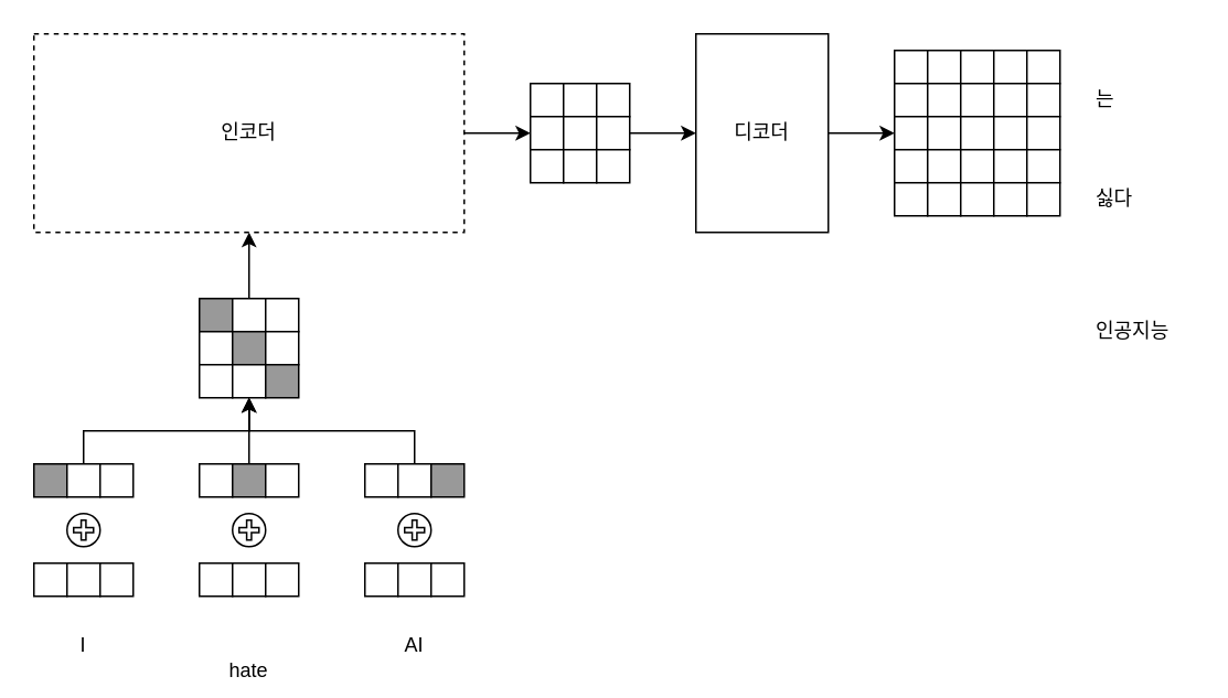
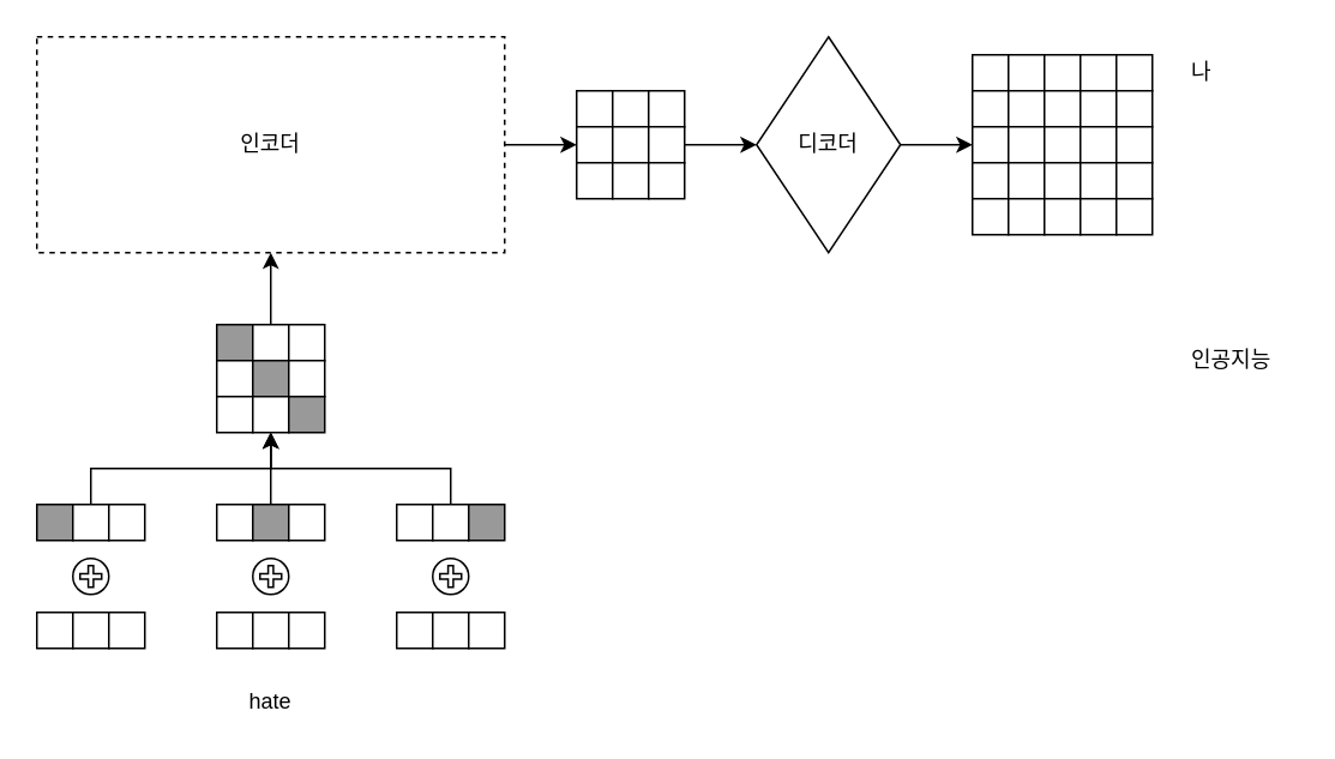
  <mxCell id="0" />
  <mxCell id="1" parent="0" />
  <mxCell id="2" style="edgeStyle=orthogonalEdgeStyle;rounded=0;orthogonalLoop=1;jettySize=auto;html=1;exitX=1;exitY=0.5;exitDx=0;exitDy=0;entryX=0;entryY=0.5;entryDx=0;entryDy=0;fontColor=#B3B3B3;" parent="1" source="3" target="19" edge="1"><mxGeometry relative="1" as="geometry" /></mxCell>
  <mxCell id="3" value="인코더" style="rounded=0;whiteSpace=wrap;html=1;align=center;verticalAlign=middle;dashed=1;" parent="1" vertex="1"><mxGeometry x="20" y="20" width="260" height="120" as="geometry" /></mxCell>
  <mxCell id="4" style="edgeStyle=orthogonalEdgeStyle;rounded=0;orthogonalLoop=1;jettySize=auto;html=1;exitX=1;exitY=0.5;exitDx=0;exitDy=0;entryX=0;entryY=0.5;entryDx=0;entryDy=0;" parent="1" source="5" target="31" edge="1"><mxGeometry relative="1" as="geometry"><mxPoint x="710" y="170" as="targetPoint" /></mxGeometry></mxCell>
- <mxCell id="5" value="디코더" style="rounded=0;whiteSpace=wrap;html=1;" parent="1" vertex="1"><mxGeometry x="420" y="20" width="80" height="120" as="geometry" /></mxCell>
+ <mxCell id="5" value="디코더" style="rhombus;whiteSpace=wrap;html=1;" parent="1" vertex="1"><mxGeometry x="420" y="20" width="80" height="120" as="geometry" /></mxCell>
  <mxCell id="6" style="edgeStyle=orthogonalEdgeStyle;rounded=0;orthogonalLoop=1;jettySize=auto;html=1;exitX=1;exitY=0.5;exitDx=0;exitDy=0;entryX=0;entryY=0.5;entryDx=0;entryDy=0;" parent="1" source="21" target="5" edge="1"><mxGeometry relative="1" as="geometry"><mxPoint x="550" y="170" as="sourcePoint" /></mxGeometry></mxCell>
  <mxCell id="7" value="" style="rounded=0;whiteSpace=wrap;html=1;" parent="1" vertex="1"><mxGeometry x="320" y="50" width="20" height="20" as="geometry" /></mxCell>
  <mxCell id="8" value="" style="rounded=0;whiteSpace=wrap;html=1;" parent="1" vertex="1"><mxGeometry x="340" y="50" width="20" height="20" as="geometry" /></mxCell>
  <mxCell id="9" value="" style="rounded=0;whiteSpace=wrap;html=1;" parent="1" vertex="1"><mxGeometry x="360" y="50" width="20" height="20" as="geometry" /></mxCell>
  <mxCell id="10" value="" style="rounded=0;whiteSpace=wrap;html=1;" parent="1" vertex="1"><mxGeometry x="20" y="340" width="20" height="20" as="geometry" /></mxCell>
  <mxCell id="11" value="" style="rounded=0;whiteSpace=wrap;html=1;" parent="1" vertex="1"><mxGeometry x="40" y="340" width="20" height="20" as="geometry" /></mxCell>
  <mxCell id="12" value="" style="rounded=0;whiteSpace=wrap;html=1;" parent="1" vertex="1"><mxGeometry x="60" y="340" width="20" height="20" as="geometry" /></mxCell>
  <mxCell id="13" value="" style="rounded=0;whiteSpace=wrap;html=1;" parent="1" vertex="1"><mxGeometry x="120" y="340" width="20" height="20" as="geometry" /></mxCell>
  <mxCell id="14" value="" style="rounded=0;whiteSpace=wrap;html=1;" parent="1" vertex="1"><mxGeometry x="140" y="340" width="20" height="20" as="geometry" /></mxCell>
  <mxCell id="15" value="" style="rounded=0;whiteSpace=wrap;html=1;" parent="1" vertex="1"><mxGeometry x="160" y="340" width="20" height="20" as="geometry" /></mxCell>
- <mxCell id="16" value="I" style="text;html=1;strokeColor=none;fillColor=none;align=center;verticalAlign=middle;whiteSpace=wrap;rounded=0;" parent="1" vertex="1"><mxGeometry x="20" y="380" width="60" height="20" as="geometry" /></mxCell>
- <mxCell id="17" value="hate" style="text;html=1;strokeColor=none;fillColor=none;align=center;verticalAlign=middle;whiteSpace=wrap;rounded=0;" parent="1" vertex="1"><mxGeometry x="120" y="395" width="60" height="20" as="geometry" /></mxCell>
- <mxCell id="18" value="AI" style="text;html=1;strokeColor=none;fillColor=none;align=center;verticalAlign=middle;whiteSpace=wrap;rounded=0;" parent="1" vertex="1"><mxGeometry x="220" y="380" width="60" height="20" as="geometry" /></mxCell>
+ <mxCell id="17" value="hate" style="text;html=1;strokeColor=none;fillColor=none;align=center;verticalAlign=middle;whiteSpace=wrap;rounded=0;" parent="1" vertex="1"><mxGeometry x="120" y="380" width="60" height="20" as="geometry" /></mxCell>
  <mxCell id="19" value="" style="rounded=0;whiteSpace=wrap;html=1;" parent="1" vertex="1"><mxGeometry x="320" y="70" width="20" height="20" as="geometry" /></mxCell>
  <mxCell id="20" value="" style="rounded=0;whiteSpace=wrap;html=1;" parent="1" vertex="1"><mxGeometry x="340" y="70" width="20" height="20" as="geometry" /></mxCell>
  <mxCell id="21" value="" style="rounded=0;whiteSpace=wrap;html=1;" parent="1" vertex="1"><mxGeometry x="360" y="70" width="20" height="20" as="geometry" /></mxCell>
  <mxCell id="22" value="" style="rounded=0;whiteSpace=wrap;html=1;" parent="1" vertex="1"><mxGeometry x="320" y="90" width="20" height="20" as="geometry" /></mxCell>
  <mxCell id="23" value="" style="rounded=0;whiteSpace=wrap;html=1;" parent="1" vertex="1"><mxGeometry x="340" y="90" width="20" height="20" as="geometry" /></mxCell>
  <mxCell id="24" value="" style="rounded=0;whiteSpace=wrap;html=1;" parent="1" vertex="1"><mxGeometry x="360" y="90" width="20" height="20" as="geometry" /></mxCell>
  <mxCell id="25" value="" style="rounded=0;whiteSpace=wrap;html=1;" parent="1" vertex="1"><mxGeometry x="540" y="30" width="20" height="20" as="geometry" /></mxCell>
  <mxCell id="26" value="" style="rounded=0;whiteSpace=wrap;html=1;" parent="1" vertex="1"><mxGeometry x="560" y="30" width="20" height="20" as="geometry" /></mxCell>
  <mxCell id="27" value="" style="rounded=0;whiteSpace=wrap;html=1;" parent="1" vertex="1"><mxGeometry x="580" y="30" width="20" height="20" as="geometry" /></mxCell>
  <mxCell id="28" value="" style="rounded=0;whiteSpace=wrap;html=1;" parent="1" vertex="1"><mxGeometry x="540" y="50" width="20" height="20" as="geometry" /></mxCell>
  <mxCell id="29" value="" style="rounded=0;whiteSpace=wrap;html=1;" parent="1" vertex="1"><mxGeometry x="560" y="50" width="20" height="20" as="geometry" /></mxCell>
  <mxCell id="30" value="" style="rounded=0;whiteSpace=wrap;html=1;" parent="1" vertex="1"><mxGeometry x="580" y="50" width="20" height="20" as="geometry" /></mxCell>
  <mxCell id="31" value="" style="rounded=0;whiteSpace=wrap;html=1;" parent="1" vertex="1"><mxGeometry x="540" y="70" width="20" height="20" as="geometry" /></mxCell>
  <mxCell id="32" value="" style="rounded=0;whiteSpace=wrap;html=1;" parent="1" vertex="1"><mxGeometry x="560" y="70" width="20" height="20" as="geometry" /></mxCell>
  <mxCell id="33" value="" style="rounded=0;whiteSpace=wrap;html=1;" parent="1" vertex="1"><mxGeometry x="580" y="70" width="20" height="20" as="geometry" /></mxCell>
  <mxCell id="34" value="" style="rounded=0;whiteSpace=wrap;html=1;" parent="1" vertex="1"><mxGeometry x="540" y="90" width="20" height="20" as="geometry" /></mxCell>
  <mxCell id="35" value="" style="rounded=0;whiteSpace=wrap;html=1;" parent="1" vertex="1"><mxGeometry x="560" y="90" width="20" height="20" as="geometry" /></mxCell>
  <mxCell id="36" value="" style="rounded=0;whiteSpace=wrap;html=1;" parent="1" vertex="1"><mxGeometry x="580" y="90" width="20" height="20" as="geometry" /></mxCell>
- <mxCell id="38" value="는" style="text;html=1;strokeColor=none;fillColor=none;align=left;verticalAlign=middle;whiteSpace=wrap;rounded=0;" parent="1" vertex="1"><mxGeometry x="660" y="50" width="60" height="20" as="geometry" /></mxCell>
+ <mxCell id="37" value="나" style="text;html=1;strokeColor=none;fillColor=none;align=left;verticalAlign=middle;whiteSpace=wrap;rounded=0;" parent="1" vertex="1"><mxGeometry x="660" y="30" width="60" height="20" as="geometry" /></mxCell>
  <mxCell id="39" value="인공지능" style="text;html=1;strokeColor=none;fillColor=none;align=left;verticalAlign=middle;whiteSpace=wrap;rounded=0;" parent="1" vertex="1"><mxGeometry x="660" y="190" width="60" height="20" as="geometry" /></mxCell>
- <mxCell id="40" value="싫다" style="text;html=1;strokeColor=none;fillColor=none;align=left;verticalAlign=middle;whiteSpace=wrap;rounded=0;" parent="1" vertex="1"><mxGeometry x="660" y="110" width="60" height="20" as="geometry" /></mxCell>
  <mxCell id="41" value="" style="rounded=0;whiteSpace=wrap;html=1;" parent="1" vertex="1"><mxGeometry x="540" y="110" width="20" height="20" as="geometry" /></mxCell>
  <mxCell id="42" value="" style="rounded=0;whiteSpace=wrap;html=1;" parent="1" vertex="1"><mxGeometry x="560" y="110" width="20" height="20" as="geometry" /></mxCell>
  <mxCell id="43" value="" style="rounded=0;whiteSpace=wrap;html=1;" parent="1" vertex="1"><mxGeometry x="580" y="110" width="20" height="20" as="geometry" /></mxCell>
  <mxCell id="44" value="" style="rounded=0;whiteSpace=wrap;html=1;" parent="1" vertex="1"><mxGeometry x="220" y="340" width="20" height="20" as="geometry" /></mxCell>
  <mxCell id="45" value="" style="rounded=0;whiteSpace=wrap;html=1;" parent="1" vertex="1"><mxGeometry x="240" y="340" width="20" height="20" as="geometry" /></mxCell>
  <mxCell id="46" value="" style="rounded=0;whiteSpace=wrap;html=1;" parent="1" vertex="1"><mxGeometry x="260" y="340" width="20" height="20" as="geometry" /></mxCell>
  <mxCell id="47" value="" style="rounded=0;whiteSpace=wrap;html=1;labelBackgroundColor=none;fillColor=#999999;strokeColor=#000000;fontColor=#333333;" parent="1" vertex="1"><mxGeometry x="20" y="280" width="20" height="20" as="geometry" /></mxCell>
  <mxCell id="48" style="edgeStyle=orthogonalEdgeStyle;rounded=0;orthogonalLoop=1;jettySize=auto;html=1;exitX=0.5;exitY=0;exitDx=0;exitDy=0;entryX=0.5;entryY=1;entryDx=0;entryDy=0;fontColor=#B3B3B3;" parent="1" source="49" target="67" edge="1"><mxGeometry relative="1" as="geometry"><mxPoint x="150" y="260" as="targetPoint" /></mxGeometry></mxCell>
  <mxCell id="49" value="" style="rounded=0;whiteSpace=wrap;html=1;" parent="1" vertex="1"><mxGeometry x="40" y="280" width="20" height="20" as="geometry" /></mxCell>
  <mxCell id="50" value="" style="rounded=0;whiteSpace=wrap;html=1;" parent="1" vertex="1"><mxGeometry x="60" y="280" width="20" height="20" as="geometry" /></mxCell>
  <mxCell id="51" value="" style="rounded=0;whiteSpace=wrap;html=1;" parent="1" vertex="1"><mxGeometry x="120" y="280" width="20" height="20" as="geometry" /></mxCell>
  <mxCell id="52" style="edgeStyle=orthogonalEdgeStyle;rounded=0;orthogonalLoop=1;jettySize=auto;html=1;exitX=0.5;exitY=0;exitDx=0;exitDy=0;fontColor=#B3B3B3;entryX=0.5;entryY=1;entryDx=0;entryDy=0;" parent="1" source="53" target="67" edge="1"><mxGeometry relative="1" as="geometry"><mxPoint x="150" y="260" as="targetPoint" /></mxGeometry></mxCell>
  <mxCell id="53" value="" style="rounded=0;whiteSpace=wrap;html=1;fillColor=#999999;" parent="1" vertex="1"><mxGeometry x="140" y="280" width="20" height="20" as="geometry" /></mxCell>
  <mxCell id="54" value="" style="rounded=0;whiteSpace=wrap;html=1;" parent="1" vertex="1"><mxGeometry x="160" y="280" width="20" height="20" as="geometry" /></mxCell>
  <mxCell id="55" value="" style="rounded=0;whiteSpace=wrap;html=1;" parent="1" vertex="1"><mxGeometry x="220" y="280" width="20" height="20" as="geometry" /></mxCell>
  <mxCell id="56" style="edgeStyle=orthogonalEdgeStyle;rounded=0;orthogonalLoop=1;jettySize=auto;html=1;exitX=0.5;exitY=0;exitDx=0;exitDy=0;fontColor=#B3B3B3;entryX=0.5;entryY=1;entryDx=0;entryDy=0;" parent="1" source="57" target="67" edge="1"><mxGeometry relative="1" as="geometry"><mxPoint x="150" y="260" as="targetPoint" /></mxGeometry></mxCell>
  <mxCell id="57" value="" style="rounded=0;whiteSpace=wrap;html=1;" parent="1" vertex="1"><mxGeometry x="240" y="280" width="20" height="20" as="geometry" /></mxCell>
  <mxCell id="58" value="" style="rounded=0;whiteSpace=wrap;html=1;fillColor=#999999;" parent="1" vertex="1"><mxGeometry x="260" y="280" width="20" height="20" as="geometry" /></mxCell>
  <mxCell id="59" value="" style="rounded=0;whiteSpace=wrap;html=1;fillColor=#999999;" parent="1" vertex="1"><mxGeometry x="120" y="180" width="20" height="20" as="geometry" /></mxCell>
  <mxCell id="60" style="edgeStyle=orthogonalEdgeStyle;rounded=0;orthogonalLoop=1;jettySize=auto;html=1;exitX=0.5;exitY=0;exitDx=0;exitDy=0;entryX=0.5;entryY=1;entryDx=0;entryDy=0;fontColor=#B3B3B3;" parent="1" source="61" target="3" edge="1"><mxGeometry relative="1" as="geometry" /></mxCell>
  <mxCell id="61" value="" style="rounded=0;whiteSpace=wrap;html=1;" parent="1" vertex="1"><mxGeometry x="140" y="180" width="20" height="20" as="geometry" /></mxCell>
  <mxCell id="62" value="" style="rounded=0;whiteSpace=wrap;html=1;" parent="1" vertex="1"><mxGeometry x="160" y="180" width="20" height="20" as="geometry" /></mxCell>
  <mxCell id="63" value="" style="rounded=0;whiteSpace=wrap;html=1;" parent="1" vertex="1"><mxGeometry x="120" y="200" width="20" height="20" as="geometry" /></mxCell>
  <mxCell id="64" value="" style="rounded=0;whiteSpace=wrap;html=1;fillColor=#999999;" parent="1" vertex="1"><mxGeometry x="140" y="200" width="20" height="20" as="geometry" /></mxCell>
  <mxCell id="65" value="" style="rounded=0;whiteSpace=wrap;html=1;" parent="1" vertex="1"><mxGeometry x="160" y="200" width="20" height="20" as="geometry" /></mxCell>
  <mxCell id="66" value="" style="rounded=0;whiteSpace=wrap;html=1;" parent="1" vertex="1"><mxGeometry x="120" y="220" width="20" height="20" as="geometry" /></mxCell>
  <mxCell id="67" value="" style="rounded=0;whiteSpace=wrap;html=1;" parent="1" vertex="1"><mxGeometry x="140" y="220" width="20" height="20" as="geometry" /></mxCell>
  <mxCell id="68" value="" style="rounded=0;whiteSpace=wrap;html=1;fillColor=#999999;" parent="1" vertex="1"><mxGeometry x="160" y="220" width="20" height="20" as="geometry" /></mxCell>
  <mxCell id="69" value="" style="shape=mxgraph.bpmn.shape;html=1;verticalLabelPosition=bottom;labelBackgroundColor=#ffffff;verticalAlign=top;align=center;perimeter=ellipsePerimeter;outlineConnect=0;outline=standard;symbol=parallelMultiple;strokeColor=#000000;fillColor=none;fontColor=#B3B3B3;" parent="1" vertex="1"><mxGeometry x="40" y="310" width="20" height="20" as="geometry" /></mxCell>
  <mxCell id="70" value="" style="shape=mxgraph.bpmn.shape;html=1;verticalLabelPosition=bottom;labelBackgroundColor=#ffffff;verticalAlign=top;align=center;perimeter=ellipsePerimeter;outlineConnect=0;outline=standard;symbol=parallelMultiple;strokeColor=#000000;fillColor=none;fontColor=#B3B3B3;" parent="1" vertex="1"><mxGeometry x="140" y="310" width="20" height="20" as="geometry" /></mxCell>
  <mxCell id="71" value="" style="shape=mxgraph.bpmn.shape;html=1;verticalLabelPosition=bottom;labelBackgroundColor=#ffffff;verticalAlign=top;align=center;perimeter=ellipsePerimeter;outlineConnect=0;outline=standard;symbol=parallelMultiple;strokeColor=#000000;fillColor=none;fontColor=#B3B3B3;" parent="1" vertex="1"><mxGeometry x="240" y="310" width="20" height="20" as="geometry" /></mxCell>
  <mxCell id="72" value="" style="rounded=0;whiteSpace=wrap;html=1;" vertex="1" parent="1"><mxGeometry x="600" y="30" width="20" height="20" as="geometry" /></mxCell>
  <mxCell id="73" value="" style="rounded=0;whiteSpace=wrap;html=1;" vertex="1" parent="1"><mxGeometry x="600" y="50" width="20" height="20" as="geometry" /></mxCell>
  <mxCell id="74" value="" style="rounded=0;whiteSpace=wrap;html=1;" vertex="1" parent="1"><mxGeometry x="600" y="70" width="20" height="20" as="geometry" /></mxCell>
  <mxCell id="75" value="" style="rounded=0;whiteSpace=wrap;html=1;" vertex="1" parent="1"><mxGeometry x="600" y="90" width="20" height="20" as="geometry" /></mxCell>
  <mxCell id="76" value="" style="rounded=0;whiteSpace=wrap;html=1;" vertex="1" parent="1"><mxGeometry x="600" y="110" width="20" height="20" as="geometry" /></mxCell>
  <mxCell id="77" value="" style="rounded=0;whiteSpace=wrap;html=1;" vertex="1" parent="1"><mxGeometry x="620" y="30" width="20" height="20" as="geometry" /></mxCell>
  <mxCell id="78" value="" style="rounded=0;whiteSpace=wrap;html=1;" vertex="1" parent="1"><mxGeometry x="620" y="50" width="20" height="20" as="geometry" /></mxCell>
  <mxCell id="79" value="" style="rounded=0;whiteSpace=wrap;html=1;" vertex="1" parent="1"><mxGeometry x="620" y="70" width="20" height="20" as="geometry" /></mxCell>
  <mxCell id="80" value="" style="rounded=0;whiteSpace=wrap;html=1;" vertex="1" parent="1"><mxGeometry x="620" y="90" width="20" height="20" as="geometry" /></mxCell>
  <mxCell id="81" value="" style="rounded=0;whiteSpace=wrap;html=1;" vertex="1" parent="1"><mxGeometry x="620" y="110" width="20" height="20" as="geometry" /></mxCell>
